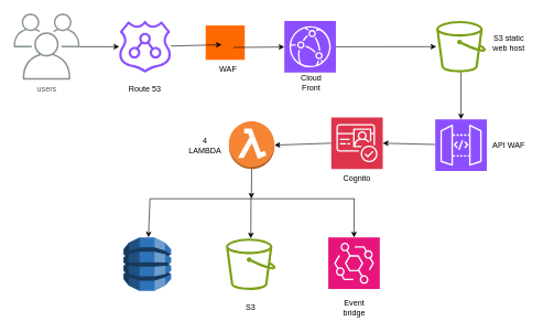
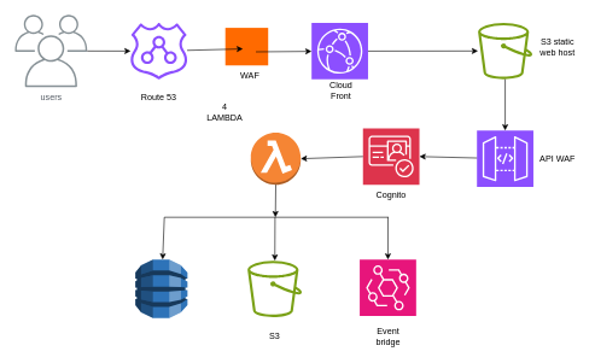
  <mxCell id="0" />
  <mxCell id="1" parent="0" />
  <mxCell id="2" value="users" style="sketch=0;outlineConnect=0;gradientColor=none;fontColor=#545B64;strokeColor=none;fillColor=#879196;dashed=0;verticalLabelPosition=bottom;verticalAlign=top;align=center;html=1;fontSize=12;fontStyle=0;aspect=fixed;shape=mxgraph.aws4.illustration_users;pointerEvents=1" vertex="1" parent="1"><mxGeometry x="20" y="20" width="100" height="100" as="geometry" /></mxCell>
  <mxCell id="3" value="" style="sketch=0;points=[[0,0,0],[0.25,0,0],[0.5,0,0],[0.75,0,0],[1,0,0],[0,1,0],[0.25,1,0],[0.5,1,0],[0.75,1,0],[1,1,0],[0,0.25,0],[0,0.5,0],[0,0.75,0],[1,0.25,0],[1,0.5,0],[1,0.75,0]];outlineConnect=0;fontColor=#232F3E;fillColor=#8C4FFF;strokeColor=#ffffff;dashed=0;verticalLabelPosition=bottom;verticalAlign=top;align=center;html=1;fontSize=12;fontStyle=0;aspect=fixed;shape=mxgraph.aws4.resourceIcon;resIcon=mxgraph.aws4.cloudfront;" vertex="1" parent="1"><mxGeometry x="430" y="31.22" width="78" height="78" as="geometry" /></mxCell>
  <mxCell id="4" value="" style="sketch=0;outlineConnect=0;fontColor=#232F3E;gradientColor=none;fillColor=#8C4FFF;strokeColor=none;dashed=0;verticalLabelPosition=bottom;verticalAlign=top;align=center;html=1;fontSize=12;fontStyle=0;aspect=fixed;pointerEvents=1;shape=mxgraph.aws4.route_53_resolver;" vertex="1" parent="1"><mxGeometry x="180" y="31.22" width="78" height="78" as="geometry" /></mxCell>
  <mxCell id="5" value="" style="points=[];aspect=fixed;html=1;align=center;shadow=0;dashed=0;fillColor=#FF6A00;strokeColor=none;shape=mxgraph.alibaba_cloud.waf_web_application_firewall;" vertex="1" parent="1"><mxGeometry x="310.8" y="38.02" width="59.2" height="51.98" as="geometry" /></mxCell>
  <mxCell id="6" value="" style="endArrow=classic;html=1;rounded=0;entryX=0.411;entryY=0.56;entryDx=0;entryDy=0;entryPerimeter=0;" edge="1" parent="1" source="4" target="5"><mxGeometry width="50" height="50" relative="1" as="geometry"><mxPoint x="258" y="71.22" as="sourcePoint" /><mxPoint x="308" y="21.22" as="targetPoint" /></mxGeometry></mxCell>
  <mxCell id="7" value="" style="endArrow=classic;html=1;rounded=0;exitX=0.713;exitY=0.639;exitDx=0;exitDy=0;exitPerimeter=0;" edge="1" parent="1" source="5" target="3"><mxGeometry width="50" height="50" relative="1" as="geometry"><mxPoint x="320" y="231.22" as="sourcePoint" /><mxPoint x="370" y="181.22" as="targetPoint" /></mxGeometry></mxCell>
  <mxCell id="8" value="WAF" style="text;strokeColor=none;align=center;fillColor=none;html=1;verticalAlign=middle;whiteSpace=wrap;rounded=0;" vertex="1" parent="1"><mxGeometry x="315" y="90" width="60" height="30" as="geometry" /></mxCell>
  <mxCell id="9" value="Cloud Front" style="text;strokeColor=none;align=center;fillColor=none;html=1;verticalAlign=middle;whiteSpace=wrap;rounded=0;" vertex="1" parent="1"><mxGeometry x="441" y="109" width="60" height="30" as="geometry" /></mxCell>
  <mxCell id="10" value="" style="endArrow=classic;html=1;rounded=0;" edge="1" parent="1" source="2" target="4"><mxGeometry width="50" height="50" relative="1" as="geometry"><mxPoint x="390" y="350" as="sourcePoint" /><mxPoint x="440" y="300" as="targetPoint" /></mxGeometry></mxCell>
  <mxCell id="11" value="" style="sketch=0;outlineConnect=0;fontColor=#232F3E;gradientColor=none;fillColor=#7AA116;strokeColor=none;dashed=0;verticalLabelPosition=bottom;verticalAlign=top;align=center;html=1;fontSize=12;fontStyle=0;aspect=fixed;pointerEvents=1;shape=mxgraph.aws4.bucket;" vertex="1" parent="1"><mxGeometry x="660" y="31" width="75" height="78" as="geometry" /></mxCell>
  <mxCell id="12" value="" style="endArrow=classic;html=1;rounded=0;exitX=1;exitY=0.5;exitDx=0;exitDy=0;exitPerimeter=0;" edge="1" parent="1" source="3" target="11"><mxGeometry width="50" height="50" relative="1" as="geometry"><mxPoint x="390" y="350" as="sourcePoint" /><mxPoint x="440" y="300" as="targetPoint" /></mxGeometry></mxCell>
  <mxCell id="13" value="" style="sketch=0;points=[[0,0,0],[0.25,0,0],[0.5,0,0],[0.75,0,0],[1,0,0],[0,1,0],[0.25,1,0],[0.5,1,0],[0.75,1,0],[1,1,0],[0,0.25,0],[0,0.5,0],[0,0.75,0],[1,0.25,0],[1,0.5,0],[1,0.75,0]];outlineConnect=0;fontColor=#232F3E;fillColor=#8C4FFF;strokeColor=#ffffff;dashed=0;verticalLabelPosition=bottom;verticalAlign=top;align=center;html=1;fontSize=12;fontStyle=0;aspect=fixed;shape=mxgraph.aws4.resourceIcon;resIcon=mxgraph.aws4.api_gateway;" vertex="1" parent="1"><mxGeometry x="658.5" y="180" width="78" height="78" as="geometry" /></mxCell>
  <mxCell id="14" value="" style="endArrow=classic;html=1;rounded=0;entryX=0.5;entryY=0;entryDx=0;entryDy=0;entryPerimeter=0;" edge="1" parent="1" source="11" target="13"><mxGeometry width="50" height="50" relative="1" as="geometry"><mxPoint x="390" y="350" as="sourcePoint" /><mxPoint x="440" y="300" as="targetPoint" /></mxGeometry></mxCell>
  <mxCell id="15" value="" style="outlineConnect=0;dashed=0;verticalLabelPosition=bottom;verticalAlign=top;align=center;html=1;shape=mxgraph.aws3.lambda_function;fillColor=#F58534;gradientColor=none;" vertex="1" parent="1"><mxGeometry x="346" y="183" width="69" height="72" as="geometry" /></mxCell>
  <mxCell id="16" value="" style="outlineConnect=0;dashed=0;verticalLabelPosition=bottom;verticalAlign=top;align=center;html=1;shape=mxgraph.aws3.dynamo_db;fillColor=#2E73B8;gradientColor=none;" vertex="1" parent="1"><mxGeometry x="186.5" y="358.5" width="72" height="81" as="geometry" /></mxCell>
  <mxCell id="17" value="" style="sketch=0;outlineConnect=0;fontColor=#232F3E;gradientColor=none;fillColor=#7AA116;strokeColor=none;dashed=0;verticalLabelPosition=bottom;verticalAlign=top;align=center;html=1;fontSize=12;fontStyle=0;aspect=fixed;pointerEvents=1;shape=mxgraph.aws4.bucket;" vertex="1" parent="1"><mxGeometry x="341.5" y="360" width="75" height="78" as="geometry" /></mxCell>
  <mxCell id="18" value="" style="sketch=0;points=[[0,0,0],[0.25,0,0],[0.5,0,0],[0.75,0,0],[1,0,0],[0,1,0],[0.25,1,0],[0.5,1,0],[0.75,1,0],[1,1,0],[0,0.25,0],[0,0.5,0],[0,0.75,0],[1,0.25,0],[1,0.5,0],[1,0.75,0]];outlineConnect=0;fontColor=#232F3E;fillColor=#DD344C;strokeColor=#ffffff;dashed=0;verticalLabelPosition=bottom;verticalAlign=top;align=center;html=1;fontSize=12;fontStyle=0;aspect=fixed;shape=mxgraph.aws4.resourceIcon;resIcon=mxgraph.aws4.cognito;" vertex="1" parent="1"><mxGeometry x="501" y="177" width="78" height="78" as="geometry" /></mxCell>
  <mxCell id="19" value="" style="sketch=0;points=[[0,0,0],[0.25,0,0],[0.5,0,0],[0.75,0,0],[1,0,0],[0,1,0],[0.25,1,0],[0.5,1,0],[0.75,1,0],[1,1,0],[0,0.25,0],[0,0.5,0],[0,0.75,0],[1,0.25,0],[1,0.5,0],[1,0.75,0]];outlineConnect=0;fontColor=#232F3E;fillColor=#E7157B;strokeColor=#ffffff;dashed=0;verticalLabelPosition=bottom;verticalAlign=top;align=center;html=1;fontSize=12;fontStyle=0;aspect=fixed;shape=mxgraph.aws4.resourceIcon;resIcon=mxgraph.aws4.eventbridge;" vertex="1" parent="1"><mxGeometry x="496.5" y="358.5" width="78" height="78" as="geometry" /></mxCell>
  <mxCell id="20" value="" style="endArrow=none;html=1;rounded=0;" edge="1" parent="1"><mxGeometry width="50" height="50" relative="1" as="geometry"><mxPoint x="226.5" y="300" as="sourcePoint" /><mxPoint x="536.5" y="300" as="targetPoint" /></mxGeometry></mxCell>
  <mxCell id="21" value="" style="endArrow=classic;html=1;rounded=0;" edge="1" parent="1" target="17"><mxGeometry width="50" height="50" relative="1" as="geometry"><mxPoint x="379.5" y="300" as="sourcePoint" /><mxPoint x="421.5" y="308.5" as="targetPoint" /></mxGeometry></mxCell>
  <mxCell id="22" value="" style="endArrow=classic;html=1;rounded=0;entryX=0.5;entryY=0;entryDx=0;entryDy=0;entryPerimeter=0;" edge="1" parent="1" target="19"><mxGeometry width="50" height="50" relative="1" as="geometry"><mxPoint x="535.5" y="300" as="sourcePoint" /><mxPoint x="720.5" y="290" as="targetPoint" /></mxGeometry></mxCell>
  <mxCell id="23" value="" style="endArrow=classic;html=1;rounded=0;" edge="1" parent="1" target="16"><mxGeometry width="50" height="50" relative="1" as="geometry"><mxPoint x="226.5" y="300" as="sourcePoint" /><mxPoint x="247.5" y="300" as="targetPoint" /></mxGeometry></mxCell>
  <mxCell id="24" value="" style="endArrow=classic;html=1;rounded=0;exitX=0.5;exitY=1;exitDx=0;exitDy=0;exitPerimeter=0;" edge="1" parent="1" source="15"><mxGeometry width="50" height="50" relative="1" as="geometry"><mxPoint x="390" y="350" as="sourcePoint" /><mxPoint x="380" y="300" as="targetPoint" /></mxGeometry></mxCell>
  <mxCell id="25" value="API WAF" style="text;strokeColor=none;align=center;fillColor=none;html=1;verticalAlign=middle;whiteSpace=wrap;rounded=0;" vertex="1" parent="1"><mxGeometry x="740" y="204" width="60" height="30" as="geometry" /></mxCell>
- <mxCell id="26" value="4 LAMBDA" style="text;strokeColor=none;align=center;fillColor=none;html=1;verticalAlign=middle;whiteSpace=wrap;rounded=0;" vertex="1" parent="1"><mxGeometry x="280" y="204" width="60" height="30" as="geometry" /></mxCell>
+ <mxCell id="26" value="4 LAMBDA" style="text;strokeColor=none;align=center;fillColor=none;html=1;verticalAlign=middle;whiteSpace=wrap;rounded=0;" vertex="1" parent="1"><mxGeometry x="280" y="139" width="60" height="30" as="geometry" /></mxCell>
  <mxCell id="27" value="S3" style="text;strokeColor=none;align=center;fillColor=none;html=1;verticalAlign=middle;whiteSpace=wrap;rounded=0;" vertex="1" parent="1"><mxGeometry x="349" y="450" width="60" height="30" as="geometry" /></mxCell>
  <mxCell id="28" value="Cognito" style="text;strokeColor=none;align=center;fillColor=none;html=1;verticalAlign=middle;whiteSpace=wrap;rounded=0;" vertex="1" parent="1"><mxGeometry x="510" y="255" width="60" height="30" as="geometry" /></mxCell>
  <mxCell id="29" value="Event bridge" style="text;strokeColor=none;align=center;fillColor=none;html=1;verticalAlign=middle;whiteSpace=wrap;rounded=0;" vertex="1" parent="1"><mxGeometry x="505.5" y="450" width="60" height="30" as="geometry" /></mxCell>
  <mxCell id="30" value="S3 static web host" style="text;strokeColor=none;align=center;fillColor=none;html=1;verticalAlign=middle;whiteSpace=wrap;rounded=0;" vertex="1" parent="1"><mxGeometry x="740" y="49.01" width="60" height="30" as="geometry" /></mxCell>
  <mxCell id="31" value="Route 53" style="text;strokeColor=none;align=center;fillColor=none;html=1;verticalAlign=middle;whiteSpace=wrap;rounded=0;" vertex="1" parent="1"><mxGeometry x="189" y="120" width="60" height="30" as="geometry" /></mxCell>
  <mxCell id="32" value="" style="endArrow=classic;html=1;rounded=0;entryX=1;entryY=0.5;entryDx=0;entryDy=0;entryPerimeter=0;" edge="1" parent="1" source="13" target="18"><mxGeometry width="50" height="50" relative="1" as="geometry"><mxPoint x="390" y="350" as="sourcePoint" /><mxPoint x="440" y="300" as="targetPoint" /></mxGeometry></mxCell>
  <mxCell id="33" value="" style="endArrow=classic;html=1;rounded=0;exitX=0;exitY=0.5;exitDx=0;exitDy=0;exitPerimeter=0;entryX=1;entryY=0.5;entryDx=0;entryDy=0;entryPerimeter=0;" edge="1" parent="1" source="18" target="15"><mxGeometry width="50" height="50" relative="1" as="geometry"><mxPoint x="390" y="350" as="sourcePoint" /><mxPoint x="440" y="300" as="targetPoint" /></mxGeometry></mxCell>
